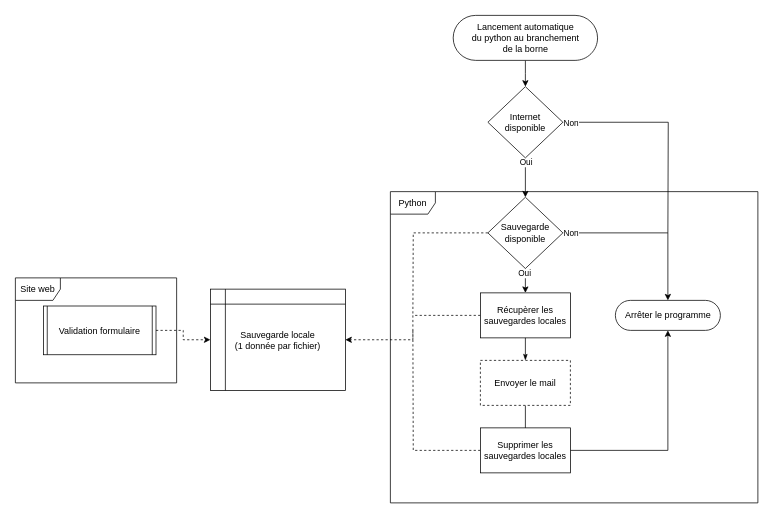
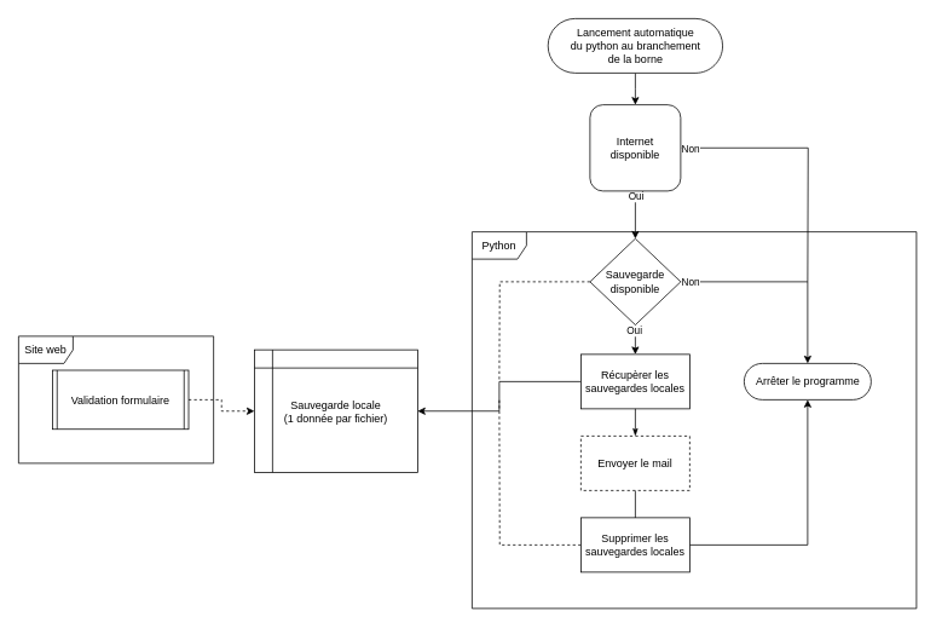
  <mxCell id="0" />
  <mxCell id="1" parent="0" />
  <mxCell id="2" value="Python" style="shape=umlFrame;whiteSpace=wrap;html=1;" parent="1" vertex="1"><mxGeometry x="520" y="255" width="490" height="415" as="geometry" /></mxCell>
  <mxCell id="3" style="edgeStyle=elbowEdgeStyle;rounded=0;orthogonalLoop=1;jettySize=auto;html=1;exitX=0.5;exitY=0.5;exitDx=0;exitDy=30;entryX=0.5;entryY=0;entryDx=0;entryDy=0;exitPerimeter=0;" parent="1" source="28" target="14" edge="1"><mxGeometry relative="1" as="geometry"><mxPoint x="700" y="80" as="sourcePoint" /></mxGeometry></mxCell>
  <mxCell id="4" style="edgeStyle=orthogonalEdgeStyle;rounded=0;orthogonalLoop=1;jettySize=auto;html=1;exitX=0.5;exitY=1;exitDx=0;exitDy=0;entryX=0.5;entryY=0;entryDx=0;entryDy=0;" parent="1" source="9" target="16" edge="1"><mxGeometry relative="1" as="geometry" /></mxCell>
  <mxCell id="5" value="Oui" style="edgeLabel;html=1;align=center;verticalAlign=middle;resizable=0;points=[];" parent="4" vertex="1" connectable="0"><mxGeometry x="-0.645" y="-2" relative="1" as="geometry"><mxPoint as="offset" /></mxGeometry></mxCell>
  <mxCell id="6" style="edgeStyle=orthogonalEdgeStyle;rounded=0;orthogonalLoop=1;jettySize=auto;html=1;exitX=1;exitY=0.5;exitDx=0;exitDy=0;entryX=0.5;entryY=0.5;entryDx=0;entryDy=-20;entryPerimeter=0;" parent="1" source="9" target="29" edge="1"><mxGeometry relative="1" as="geometry"><mxPoint x="1040" y="310" as="targetPoint" /></mxGeometry></mxCell>
  <mxCell id="7" value="Non" style="edgeLabel;html=1;align=center;verticalAlign=middle;resizable=0;points=[];" parent="6" vertex="1" connectable="0"><mxGeometry x="-0.91" relative="1" as="geometry"><mxPoint as="offset" /></mxGeometry></mxCell>
  <mxCell id="8" style="edgeStyle=orthogonalEdgeStyle;rounded=0;orthogonalLoop=1;jettySize=auto;html=1;exitX=0;exitY=0.5;exitDx=0;exitDy=0;fontColor=default;dashed=1;endArrow=none;endFill=0;" edge="1" parent="1" source="9"><mxGeometry relative="1" as="geometry"><mxPoint x="550" y="420" as="targetPoint" /></mxGeometry></mxCell>
  <mxCell id="9" value="Sauvegarde disponible" style="rhombus;whiteSpace=wrap;html=1;" parent="1" vertex="1"><mxGeometry x="650" y="262.5" width="100" height="95" as="geometry" /></mxCell>
  <mxCell id="10" style="edgeStyle=orthogonalEdgeStyle;rounded=0;orthogonalLoop=1;jettySize=auto;html=1;exitX=0.5;exitY=1;exitDx=0;exitDy=0;entryX=0.5;entryY=0;entryDx=0;entryDy=0;" parent="1" source="14" target="9" edge="1"><mxGeometry relative="1" as="geometry" /></mxCell>
  <mxCell id="11" value="Oui" style="edgeLabel;html=1;align=center;verticalAlign=middle;resizable=0;points=[];" parent="10" vertex="1" connectable="0"><mxGeometry x="-0.804" relative="1" as="geometry"><mxPoint as="offset" /></mxGeometry></mxCell>
  <mxCell id="12" style="edgeStyle=orthogonalEdgeStyle;rounded=0;orthogonalLoop=1;jettySize=auto;html=1;exitX=1;exitY=0.5;exitDx=0;exitDy=0;endArrow=none;endFill=0;" parent="1" source="14" edge="1"><mxGeometry relative="1" as="geometry"><mxPoint x="890" y="310" as="targetPoint" /></mxGeometry></mxCell>
  <mxCell id="13" value="Non" style="edgeLabel;html=1;align=center;verticalAlign=middle;resizable=0;points=[];" parent="12" vertex="1" connectable="0"><mxGeometry x="-0.934" y="-1" relative="1" as="geometry"><mxPoint as="offset" /></mxGeometry></mxCell>
- <mxCell id="14" value="&lt;div&gt;Internet&lt;/div&gt;&lt;div&gt;disponible&lt;/div&gt;" style="rhombus;whiteSpace=wrap;html=1;" parent="1" vertex="1"><mxGeometry x="650" y="115" width="100" height="95" as="geometry" /></mxCell>
- <mxCell id="15" style="edgeStyle=orthogonalEdgeStyle;rounded=0;orthogonalLoop=1;jettySize=auto;html=1;exitX=0;exitY=0.5;exitDx=0;exitDy=0;entryX=1;entryY=0.5;entryDx=0;entryDy=0;fontColor=default;dashed=1;" edge="1" parent="1" source="16" target="23"><mxGeometry relative="1" as="geometry" /></mxCell>
+ <mxCell id="14" value="&lt;div&gt;Internet&lt;/div&gt;&lt;div&gt;disponible&lt;/div&gt;" style="whiteSpace=wrap;html=1;rounded=1;" parent="1" vertex="1"><mxGeometry x="650" y="115" width="100" height="95" as="geometry" /></mxCell>
+ <mxCell id="15" style="edgeStyle=orthogonalEdgeStyle;rounded=0;orthogonalLoop=1;jettySize=auto;html=1;exitX=0;exitY=0.5;exitDx=0;exitDy=0;entryX=1;entryY=0.5;entryDx=0;entryDy=0;fontColor=default;dashed=0;" edge="1" parent="1" source="16" target="23"><mxGeometry relative="1" as="geometry" /></mxCell>
  <mxCell id="16" value="Récupèrer les sauvegardes locales" style="rounded=0;whiteSpace=wrap;html=1;" parent="1" vertex="1"><mxGeometry x="640" y="390" width="120" height="60" as="geometry" /></mxCell>
  <mxCell id="17" style="edgeStyle=orthogonalEdgeStyle;rounded=0;orthogonalLoop=1;jettySize=auto;html=1;exitX=0;exitY=0.5;exitDx=0;exitDy=0;fontColor=default;endArrow=none;endFill=0;dashed=1;" edge="1" parent="1" source="19"><mxGeometry relative="1" as="geometry"><mxPoint x="550" y="440" as="targetPoint" /></mxGeometry></mxCell>
  <mxCell id="18" style="edgeStyle=orthogonalEdgeStyle;rounded=0;orthogonalLoop=1;jettySize=auto;html=1;exitX=1;exitY=0.5;exitDx=0;exitDy=0;entryX=0.5;entryY=0.5;entryDx=0;entryDy=20;entryPerimeter=0;fontColor=default;endArrow=classic;endFill=1;" edge="1" parent="1" source="19" target="29"><mxGeometry relative="1" as="geometry" /></mxCell>
  <mxCell id="19" value="Supprimer les sauvegardes locales" style="rounded=0;whiteSpace=wrap;html=1;" parent="1" vertex="1"><mxGeometry x="640" y="570" width="120" height="60" as="geometry" /></mxCell>
  <mxCell id="20" style="edgeStyle=orthogonalEdgeStyle;rounded=0;orthogonalLoop=1;jettySize=auto;html=1;exitX=0.5;exitY=1;exitDx=0;exitDy=0;entryX=0.5;entryY=0;entryDx=0;entryDy=0;strokeColor=default;endArrow=classicThin;endFill=1;" parent="1" source="16" target="22" edge="1"><mxGeometry relative="1" as="geometry" /></mxCell>
  <mxCell id="21" style="edgeStyle=orthogonalEdgeStyle;rounded=0;orthogonalLoop=1;jettySize=auto;html=1;exitX=0.5;exitY=1;exitDx=0;exitDy=0;entryX=0.5;entryY=0;entryDx=0;entryDy=0;endArrow=none;" parent="1" source="22" target="19" edge="1"><mxGeometry relative="1" as="geometry" /></mxCell>
  <mxCell id="22" value="Envoyer le mail" style="rounded=0;whiteSpace=wrap;html=1;dashed=1;" parent="1" vertex="1"><mxGeometry x="640" y="480" width="120" height="60" as="geometry" /></mxCell>
  <mxCell id="23" value="&lt;div&gt;Sauvegarde locale&lt;/div&gt;&lt;div&gt;(1 donnée par fichier)&lt;/div&gt;" style="shape=internalStorage;whiteSpace=wrap;html=1;backgroundOutline=1;fontColor=default;" vertex="1" parent="1"><mxGeometry x="280" y="385" width="180" height="135" as="geometry" /></mxCell>
  <mxCell id="24" value="" style="group" vertex="1" connectable="0" parent="1"><mxGeometry x="20" y="370" width="215" height="140" as="geometry" /></mxCell>
  <mxCell id="25" value="Site web" style="shape=umlFrame;whiteSpace=wrap;html=1;" parent="24" vertex="1"><mxGeometry width="215" height="140" as="geometry" /></mxCell>
  <mxCell id="26" value="Validation formulaire" style="shape=process2;fixedSize=1;size=5;fontStyle=0;fontColor=default;" vertex="1" parent="24"><mxGeometry x="37.5" y="37.5" width="150" height="65" as="geometry" /></mxCell>
  <mxCell id="27" style="edgeStyle=orthogonalEdgeStyle;rounded=0;orthogonalLoop=1;jettySize=auto;html=1;exitX=1;exitY=0.5;exitDx=0;exitDy=0;entryX=0;entryY=0.5;entryDx=0;entryDy=0;fontColor=default;dashed=1;" edge="1" parent="1" source="26" target="23"><mxGeometry relative="1" as="geometry" /></mxCell>
  <mxCell id="28" value="Lancement automatique &lt;br&gt;du python au branchement &lt;br&gt;de la borne" style="html=1;dashed=0;whitespace=wrap;shape=mxgraph.dfd.start;fontColor=default;" vertex="1" parent="1"><mxGeometry x="603.75" y="20" width="192.5" height="60" as="geometry" /></mxCell>
  <mxCell id="29" value="Arrêter le programme" style="html=1;dashed=0;whitespace=wrap;shape=mxgraph.dfd.start;fontColor=default;" vertex="1" parent="1"><mxGeometry x="820" y="400" width="140" height="40" as="geometry" /></mxCell>
